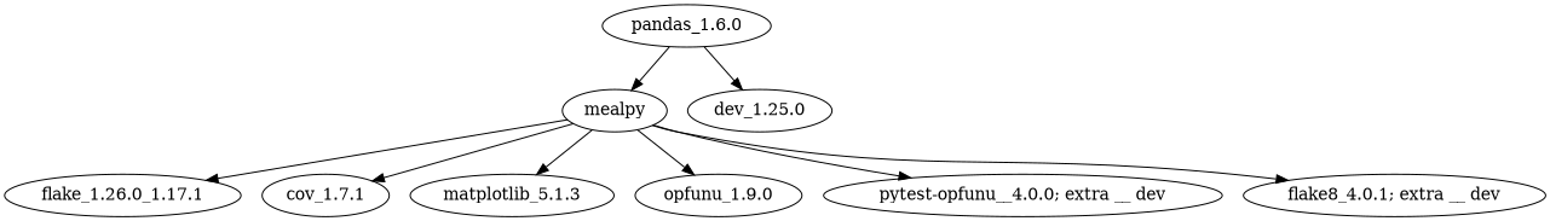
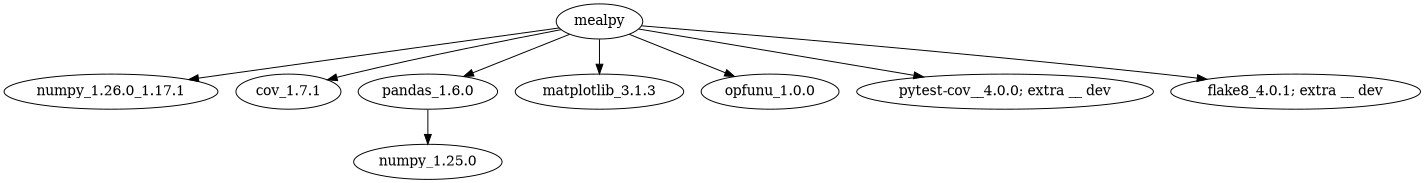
  digraph {
    mealpy
-   "numpy_1.26.0_1.17.1" [label="flake_1.26.0_1.17.1"]
+   "numpy_1.26.0_1.17.1"
    n3 [label="cov_1.7.1"]
    n4 [label="pandas_1.6.0"]
-   "matplotlib_3.1.3" [label="matplotlib_5.1.3"]
-   "opfunu_1.0.0" [label="opfunu_1.9.0"]
-   "pytest-cov__4.0.0; extra __ dev" [label="pytest-opfunu__4.0.0; extra __ dev"]
+   "matplotlib_3.1.3"
+   "opfunu_1.0.0"
+   "pytest-cov__4.0.0; extra __ dev"
    "flake8_4.0.1; extra __ dev"
-   "numpy_1.25.0" [label="dev_1.25.0"]
+   "numpy_1.25.0"
    mealpy -> "numpy_1.26.0_1.17.1"
    mealpy -> n3
-   n4 -> mealpy
+   mealpy -> n4
    mealpy -> "matplotlib_3.1.3"
    mealpy -> "opfunu_1.0.0"
    mealpy -> "pytest-cov__4.0.0; extra __ dev"
    mealpy -> "flake8_4.0.1; extra __ dev"
    n4 -> "numpy_1.25.0"
  }
